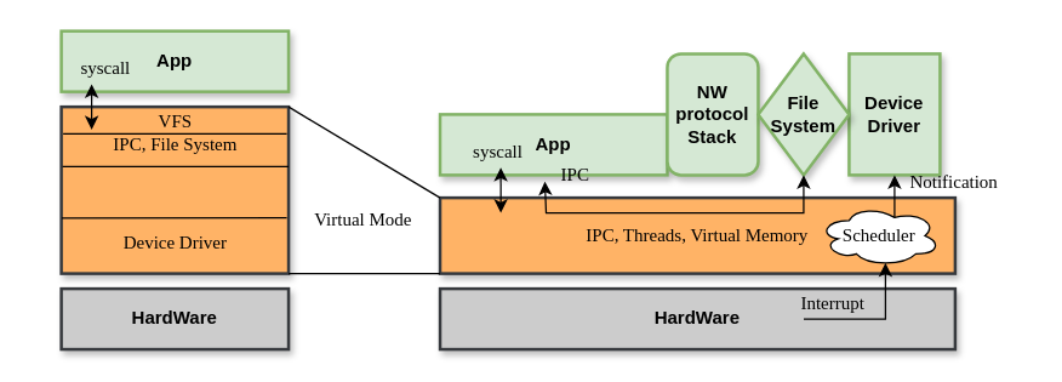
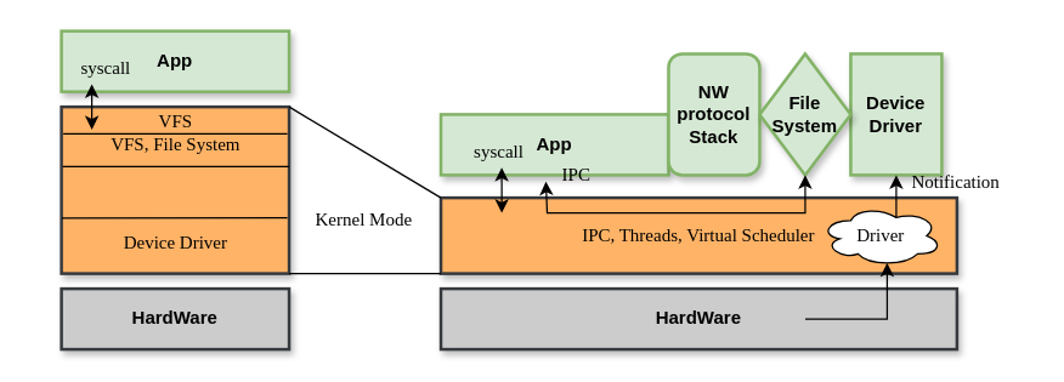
  <mxCell id="0" />
  <mxCell id="1" parent="0" />
  <mxCell id="2" value="" style="rounded=0;whiteSpace=wrap;html=1;fillColor=#FFB366;strokeColor=#36393d;strokeWidth=2;container=0;shadow=1;" vertex="1" parent="1"><mxGeometry x="40" y="70" width="150" height="110" as="geometry" /></mxCell>
  <mxCell id="3" value="&lt;b&gt;HardWare&lt;/b&gt;" style="rounded=0;whiteSpace=wrap;html=1;fillColor=#CCCCCC;strokeColor=#36393d;strokeWidth=2;container=0;shadow=1;" vertex="1" parent="1"><mxGeometry x="40" y="190" width="150" height="40" as="geometry" /></mxCell>
  <mxCell id="4" value="" style="endArrow=none;html=1;rounded=0;entryX=0.008;entryY=0.162;entryDx=0;entryDy=0;exitX=0.992;exitY=0.162;exitDx=0;exitDy=0;entryPerimeter=0;exitPerimeter=0;" edge="1" parent="1" source="2" target="2"><mxGeometry width="50" height="50" relative="1" as="geometry"><mxPoint x="190" y="98" as="sourcePoint" /><mxPoint x="120" y="80" as="targetPoint" /></mxGeometry></mxCell>
  <mxCell id="5" value="" style="endArrow=none;html=1;rounded=0;entryX=0.005;entryY=0.358;entryDx=0;entryDy=0;entryPerimeter=0;exitX=1;exitY=0.358;exitDx=0;exitDy=0;exitPerimeter=0;" edge="1" parent="1" source="2" target="2"><mxGeometry width="50" height="50" relative="1" as="geometry"><mxPoint x="190" y="124.76" as="sourcePoint" /><mxPoint x="40" y="124.76" as="targetPoint" /></mxGeometry></mxCell>
  <mxCell id="6" value="" style="endArrow=none;html=1;rounded=0;entryX=0.002;entryY=0.667;entryDx=0;entryDy=0;entryPerimeter=0;exitX=0.992;exitY=0.665;exitDx=0;exitDy=0;exitPerimeter=0;" edge="1" parent="1" source="2" target="2"><mxGeometry width="50" height="50" relative="1" as="geometry"><mxPoint x="190" y="150" as="sourcePoint" /><mxPoint x="40" y="150" as="targetPoint" /></mxGeometry></mxCell>
  <mxCell id="7" value="&lt;font style=&quot;font-size: 12px;&quot; face=&quot;Times New Roman&quot;&gt;VFS&lt;/font&gt;" style="text;strokeColor=none;align=center;fillColor=none;html=1;verticalAlign=middle;whiteSpace=wrap;rounded=0;strokeWidth=1;container=0;" vertex="1" parent="1"><mxGeometry x="65.58" y="70" width="98.83" height="20" as="geometry" /></mxCell>
- <mxCell id="8" value="&lt;font style=&quot;font-size: 12px;&quot; face=&quot;Times New Roman&quot;&gt;IPC, File System&lt;/font&gt;" style="text;strokeColor=none;align=center;fillColor=none;html=1;verticalAlign=middle;whiteSpace=wrap;rounded=0;strokeWidth=1;container=0;" vertex="1" parent="1"><mxGeometry x="65.58" y="85" width="98.83" height="20" as="geometry" /></mxCell>
+ <mxCell id="8" value="&lt;font style=&quot;font-size: 12px;&quot; face=&quot;Times New Roman&quot;&gt;VFS, File System&lt;/font&gt;" style="text;strokeColor=none;align=center;fillColor=none;html=1;verticalAlign=middle;whiteSpace=wrap;rounded=0;strokeWidth=1;container=0;" vertex="1" parent="1"><mxGeometry x="65.58" y="85" width="98.83" height="20" as="geometry" /></mxCell>
  <mxCell id="9" value="&lt;font style=&quot;font-size: 12px;&quot; face=&quot;Times New Roman&quot;&gt;Device Driver&lt;/font&gt;" style="text;strokeColor=none;align=center;fillColor=none;html=1;verticalAlign=middle;whiteSpace=wrap;rounded=0;strokeWidth=1;container=0;" vertex="1" parent="1"><mxGeometry x="65.58" y="150" width="98.83" height="20" as="geometry" /></mxCell>
  <mxCell id="10" value="&lt;b&gt;App&lt;/b&gt;" style="rounded=0;whiteSpace=wrap;html=1;fillColor=#d5e8d4;strokeColor=#82b366;strokeWidth=2;container=0;shadow=1;" vertex="1" parent="1"><mxGeometry x="40" y="20" width="150" height="40" as="geometry" /></mxCell>
- <mxCell id="11" value="&lt;font face=&quot;Times New Roman&quot;&gt;IPC, Threads, Virtual Memory&lt;/font&gt;" style="rounded=0;whiteSpace=wrap;html=1;fillColor=#FFB366;strokeColor=#36393d;strokeWidth=2;container=0;shadow=1;" vertex="1" parent="1"><mxGeometry x="290" y="130" width="340" height="50" as="geometry" /></mxCell>
+ <mxCell id="11" value="&lt;font face=&quot;Times New Roman&quot;&gt;IPC, Threads, Virtual Scheduler&lt;/font&gt;" style="rounded=0;whiteSpace=wrap;html=1;fillColor=#FFB366;strokeColor=#36393d;strokeWidth=2;container=0;shadow=1;" vertex="1" parent="1"><mxGeometry x="290" y="130" width="340" height="50" as="geometry" /></mxCell>
  <mxCell id="12" value="&lt;b&gt;HardWare&lt;/b&gt;" style="rounded=0;whiteSpace=wrap;html=1;fillColor=#CCCCCC;strokeColor=#36393d;strokeWidth=2;container=0;shadow=1;" vertex="1" parent="1"><mxGeometry x="290" y="190" width="340" height="40" as="geometry" /></mxCell>
  <mxCell id="13" value="&lt;b&gt;App&lt;/b&gt;" style="rounded=0;whiteSpace=wrap;html=1;fillColor=#d5e8d4;strokeColor=#82b366;strokeWidth=2;container=0;shadow=1;" vertex="1" parent="1"><mxGeometry x="290" y="75" width="150" height="40" as="geometry" /></mxCell>
  <mxCell id="14" value="&lt;b&gt;NW protocol Stack&lt;/b&gt;" style="whiteSpace=wrap;html=1;fillColor=#d5e8d4;strokeColor=#82b366;strokeWidth=2;container=0;shadow=1;rounded=1;" vertex="1" parent="1"><mxGeometry x="440" y="35" width="60" height="80" as="geometry" /></mxCell>
  <mxCell id="15" value="&lt;b&gt;Device Driver&lt;/b&gt;" style="rounded=0;whiteSpace=wrap;html=1;fillColor=#d5e8d4;strokeColor=#82b366;strokeWidth=2;container=0;shadow=1;" vertex="1" parent="1"><mxGeometry x="560" y="35" width="60" height="80" as="geometry" /></mxCell>
  <mxCell id="16" value="&lt;b&gt;File System&lt;/b&gt;" style="rhombus;whiteSpace=wrap;html=1;fillColor=#d5e8d4;strokeColor=#82b366;strokeWidth=2;container=0;shadow=1;" vertex="1" parent="1"><mxGeometry x="500" y="35" width="60" height="80" as="geometry" /></mxCell>
  <mxCell id="17" value="" style="endArrow=none;html=1;rounded=0;exitX=1;exitY=0;exitDx=0;exitDy=0;entryX=0;entryY=0;entryDx=0;entryDy=0;" edge="1" parent="1" source="2" target="11"><mxGeometry width="50" height="50" relative="1" as="geometry"><mxPoint x="360" y="70" as="sourcePoint" /><mxPoint x="410" y="20" as="targetPoint" /></mxGeometry></mxCell>
  <mxCell id="18" value="" style="endArrow=none;html=1;rounded=0;exitX=1;exitY=0;exitDx=0;exitDy=0;entryX=0;entryY=1;entryDx=0;entryDy=0;" edge="1" parent="1" target="11"><mxGeometry width="50" height="50" relative="1" as="geometry"><mxPoint x="190" y="180" as="sourcePoint" /><mxPoint x="290" y="240" as="targetPoint" /></mxGeometry></mxCell>
- <mxCell id="19" value="&lt;font style=&quot;font-size: 12px;&quot; face=&quot;Times New Roman&quot;&gt;Virtual Mode&lt;/font&gt;" style="text;strokeColor=none;align=center;fillColor=none;html=1;verticalAlign=middle;whiteSpace=wrap;rounded=0;strokeWidth=1;container=0;" vertex="1" parent="1"><mxGeometry x="190" y="135" width="98.83" height="20" as="geometry" /></mxCell>
+ <mxCell id="19" value="&lt;font style=&quot;font-size: 12px;&quot; face=&quot;Times New Roman&quot;&gt;Kernel Mode&lt;/font&gt;" style="text;strokeColor=none;align=center;fillColor=none;html=1;verticalAlign=middle;whiteSpace=wrap;rounded=0;strokeWidth=1;container=0;" vertex="1" parent="1"><mxGeometry x="190" y="135" width="98.83" height="20" as="geometry" /></mxCell>
  <mxCell id="20" value="" style="endArrow=classic;startArrow=classic;html=1;rounded=0;entryX=0.5;entryY=1;entryDx=0;entryDy=0;exitX=0.461;exitY=1.106;exitDx=0;exitDy=0;exitPerimeter=0;" edge="1" parent="1" source="13" target="16"><mxGeometry width="50" height="50" relative="1" as="geometry"><mxPoint x="360" y="120" as="sourcePoint" /><mxPoint x="410" y="150" as="targetPoint" /><Array as="points"><mxPoint x="360" y="140" /><mxPoint x="530" y="140" /></Array></mxGeometry></mxCell>
  <mxCell id="21" value="" style="endArrow=classic;startArrow=classic;html=1;rounded=0;exitX=0.118;exitY=0.2;exitDx=0;exitDy=0;exitPerimeter=0;entryX=0.267;entryY=0.875;entryDx=0;entryDy=0;entryPerimeter=0;" edge="1" parent="1" source="11" target="13"><mxGeometry width="50" height="50" relative="1" as="geometry"><mxPoint x="290" y="150" as="sourcePoint" /><mxPoint x="340" y="100" as="targetPoint" /></mxGeometry></mxCell>
  <mxCell id="22" value="&lt;font style=&quot;font-size: 12px;&quot; face=&quot;Times New Roman&quot;&gt;syscall&lt;/font&gt;" style="text;strokeColor=none;align=center;fillColor=none;html=1;verticalAlign=middle;whiteSpace=wrap;rounded=0;strokeWidth=1;container=0;" vertex="1" parent="1"><mxGeometry x="278.83" y="90" width="98.83" height="20" as="geometry" /></mxCell>
  <mxCell id="23" value="&lt;font style=&quot;font-size: 12px;&quot; face=&quot;Times New Roman&quot;&gt;IPC&lt;/font&gt;" style="text;strokeColor=none;align=center;fillColor=none;html=1;verticalAlign=middle;whiteSpace=wrap;rounded=0;strokeWidth=1;container=0;" vertex="1" parent="1"><mxGeometry x="330" y="105" width="98.83" height="20" as="geometry" /></mxCell>
- <mxCell id="24" value="&lt;font face=&quot;Times New Roman&quot;&gt;Scheduler&lt;/font&gt;" style="ellipse;shape=cloud;whiteSpace=wrap;html=1;" vertex="1" parent="1"><mxGeometry x="540" y="135" width="80" height="40" as="geometry" /></mxCell>
+ <mxCell id="24" value="&lt;font face=&quot;Times New Roman&quot;&gt;Driver&lt;/font&gt;" style="ellipse;shape=cloud;whiteSpace=wrap;html=1;" vertex="1" parent="1"><mxGeometry x="540" y="135" width="80" height="40" as="geometry" /></mxCell>
  <mxCell id="25" value="" style="endArrow=classic;html=1;rounded=0;exitX=0.706;exitY=0.5;exitDx=0;exitDy=0;exitPerimeter=0;entryX=0.55;entryY=0.95;entryDx=0;entryDy=0;entryPerimeter=0;" edge="1" parent="1" source="12" target="24"><mxGeometry width="50" height="50" relative="1" as="geometry"><mxPoint x="480" y="220" as="sourcePoint" /><mxPoint x="530" y="170" as="targetPoint" /><Array as="points"><mxPoint x="584" y="210" /></Array></mxGeometry></mxCell>
- <mxCell id="26" value="&lt;font style=&quot;font-size: 12px;&quot; face=&quot;Times New Roman&quot;&gt;Interrupt&lt;/font&gt;" style="text;strokeColor=none;align=center;fillColor=none;html=1;verticalAlign=middle;whiteSpace=wrap;rounded=0;strokeWidth=1;container=0;" vertex="1" parent="1"><mxGeometry x="500" y="190" width="98.83" height="20" as="geometry" /></mxCell>
  <mxCell id="27" value="" style="endArrow=classic;html=1;rounded=0;exitX=0.625;exitY=0.2;exitDx=0;exitDy=0;exitPerimeter=0;" edge="1" parent="1" source="24" target="15"><mxGeometry width="50" height="50" relative="1" as="geometry"><mxPoint x="480" y="220" as="sourcePoint" /><mxPoint x="530" y="170" as="targetPoint" /></mxGeometry></mxCell>
  <mxCell id="28" value="&lt;font style=&quot;font-size: 12px;&quot; face=&quot;Times New Roman&quot;&gt;Notification&lt;/font&gt;" style="text;strokeColor=none;align=center;fillColor=none;html=1;verticalAlign=middle;whiteSpace=wrap;rounded=0;strokeWidth=1;container=0;" vertex="1" parent="1"><mxGeometry x="580" y="110" width="98.83" height="20" as="geometry" /></mxCell>
  <mxCell id="29" value="" style="endArrow=classic;startArrow=classic;html=1;rounded=0;exitX=0.118;exitY=0.2;exitDx=0;exitDy=0;exitPerimeter=0;entryX=0.267;entryY=0.875;entryDx=0;entryDy=0;entryPerimeter=0;" edge="1" parent="1"><mxGeometry width="50" height="50" relative="1" as="geometry"><mxPoint x="60" y="85" as="sourcePoint" /><mxPoint x="60" y="55" as="targetPoint" /></mxGeometry></mxCell>
  <mxCell id="30" value="&lt;font style=&quot;font-size: 12px;&quot; face=&quot;Times New Roman&quot;&gt;syscall&lt;/font&gt;" style="text;strokeColor=none;align=center;fillColor=none;html=1;verticalAlign=middle;whiteSpace=wrap;rounded=0;strokeWidth=1;container=0;" vertex="1" parent="1"><mxGeometry x="20" y="35" width="98.83" height="20" as="geometry" /></mxCell>
